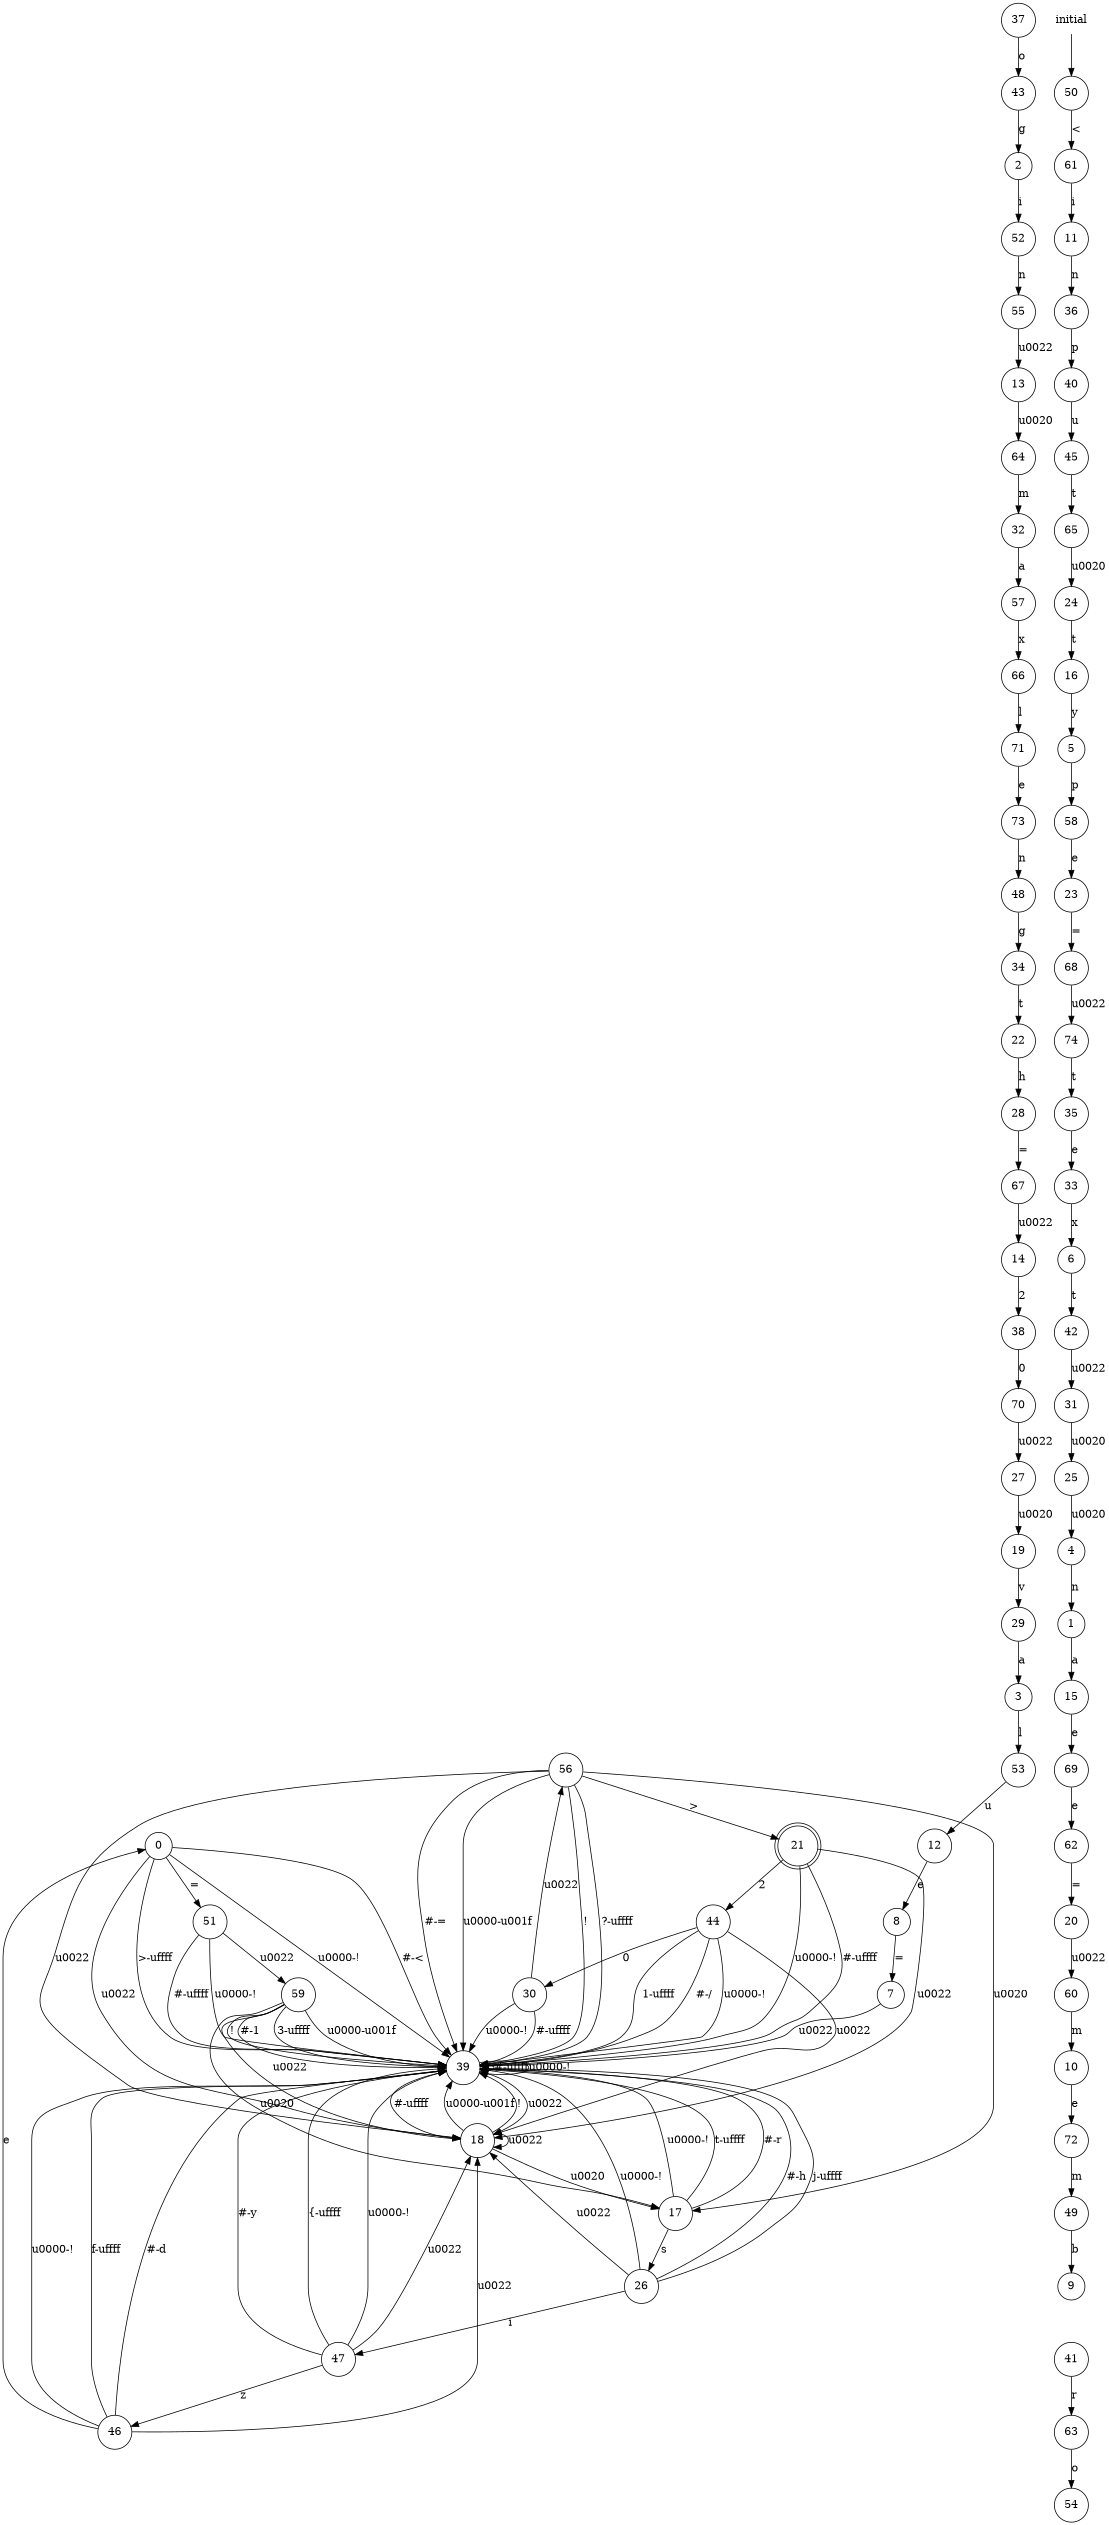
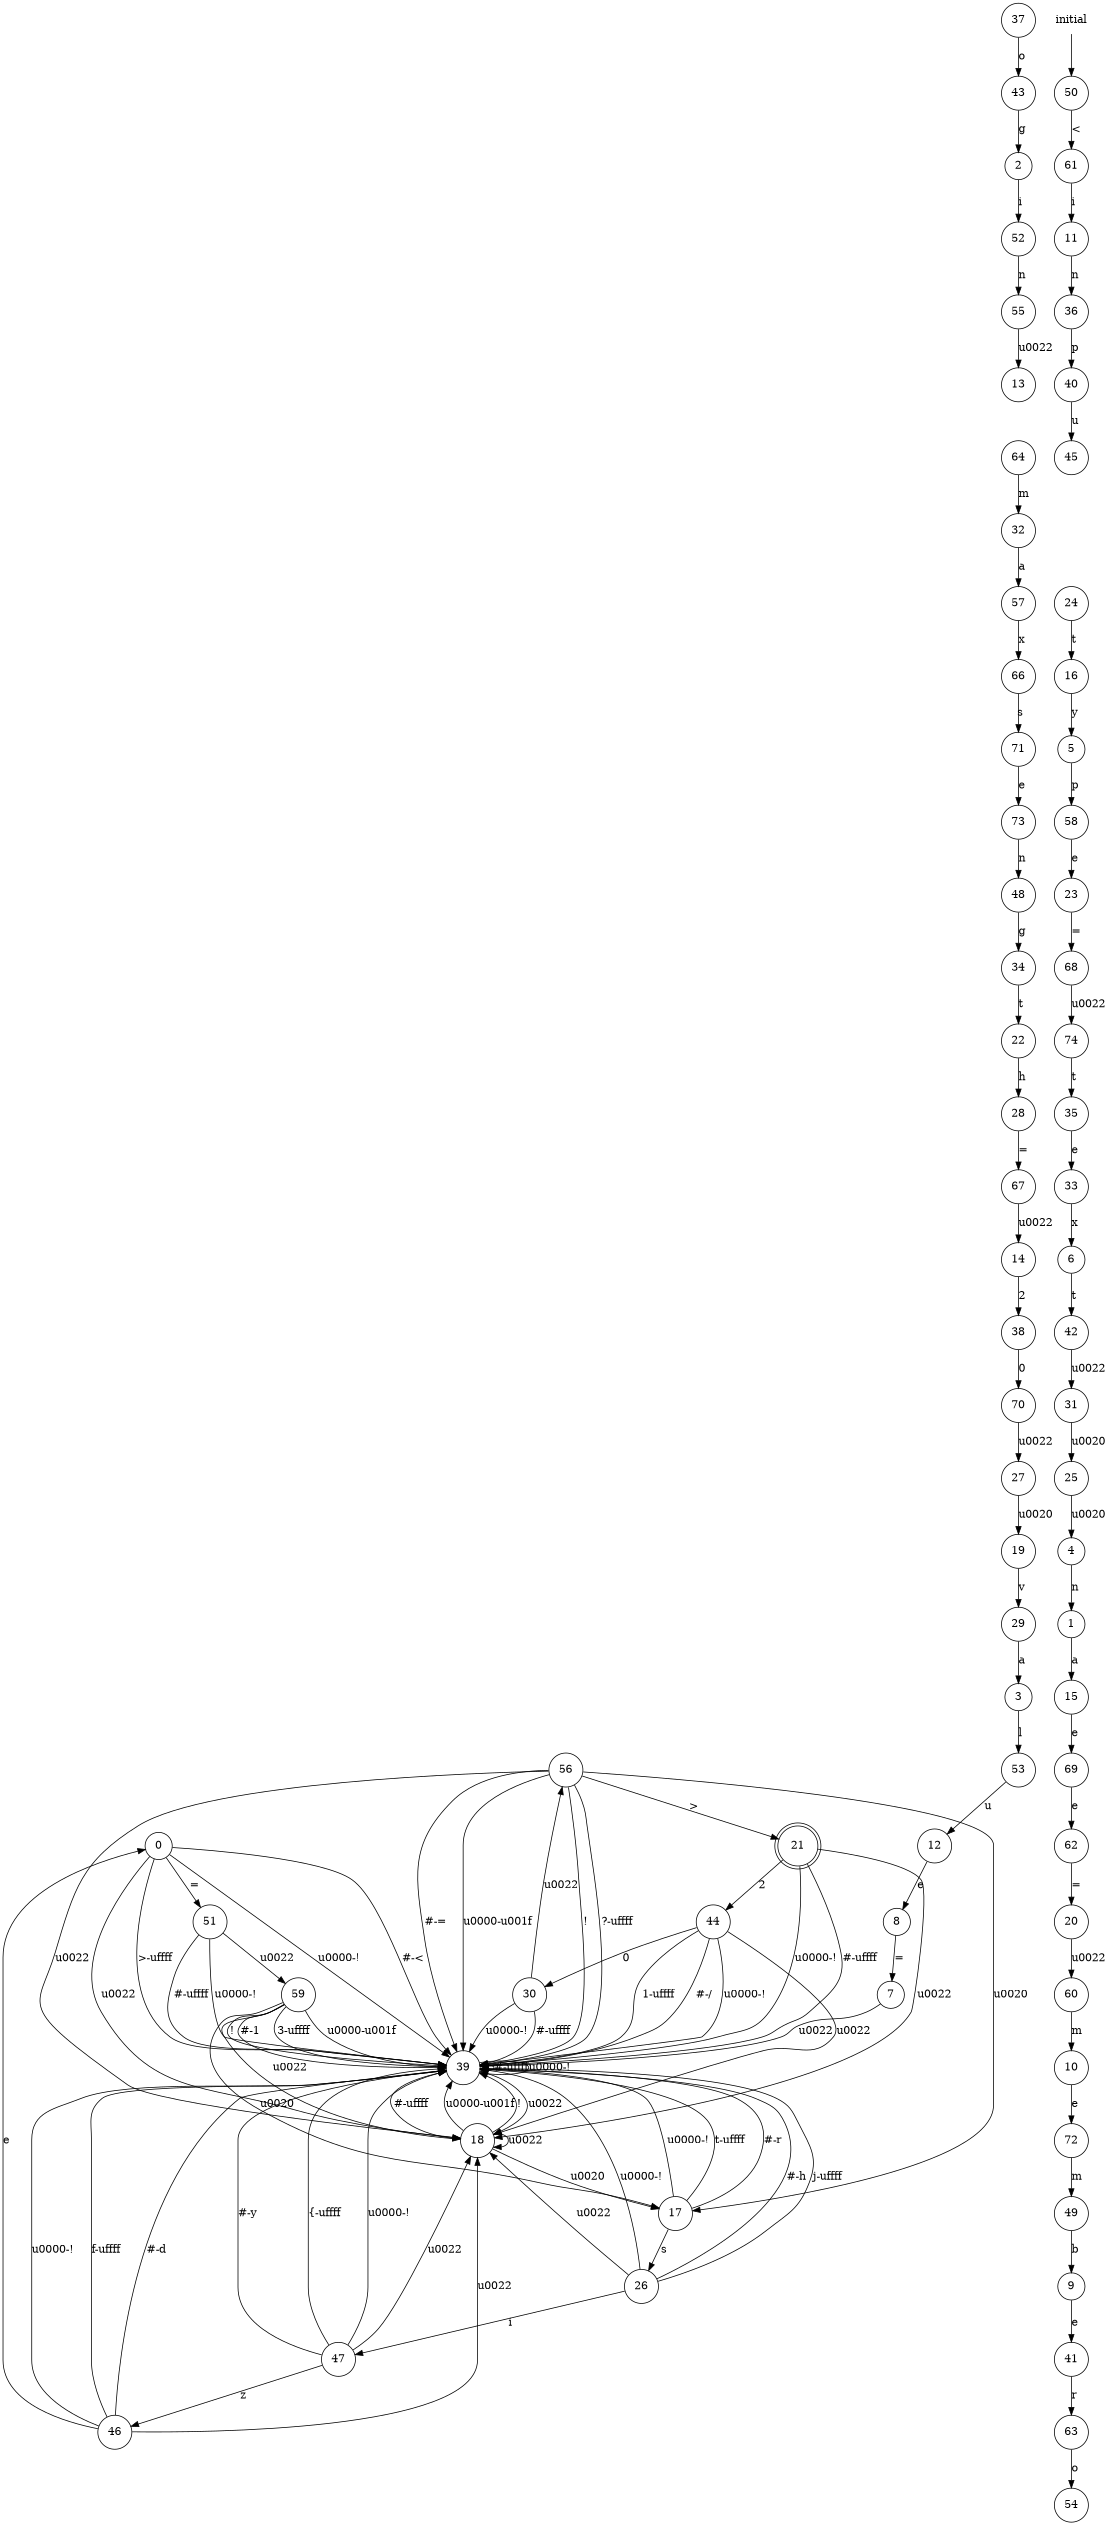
  digraph {
    rankdir=TB
    node [shape=circle]
    0
    51
    18
    39
    59
    17
    26
    1
    15
    69
    62
    2
    52
    55
    13
    3
    53
    12
    8
    4
    5
    58
    23
    68
    6
    42
    31
    25
    7
    9
    41
    63
    54
    10
    72
    49
    11
    36
    40
    45
    64
    32
    57
    14
    38
    70
    27
    20
    16
    47
    46
    19
    29
    60
    21 [shape=doublecircle]
    44
    22
    28
    67
    74
    35
    24
    30
    56
    66
    71
    33
    34
-   65
    37
    43
    48
    50
    61
    initial [shape=plaintext]
    73
    0 -> 51 [label="="]
    0 -> 18 [label="\u0022"]
    0 -> 39 [label="#-<"]
    0 -> 39 [label="\u0000-!"]
    0 -> 39 [label=">-\uffff"]
    51 -> 39 [label="#-\uffff"]
    51 -> 39 [label="\u0000-!"]
    51 -> 59 [label="\u0022"]
    18 -> 18 [label="\u0022"]
    18 -> 39 [label="#-\uffff"]
    18 -> 39 [label="\u0000-\u001f"]
    18 -> 39 [label="!"]
    18 -> 17 [label="\u0020"]
    39 -> 18 [label="\u0022"]
    39 -> 39 [label="#-\uffff"]
    39 -> 39 [label="\u0000-!"]
    59 -> 18 [label="\u0022"]
    59 -> 39 [label="#-1"]
    59 -> 39 [label="3-\uffff"]
    59 -> 39 [label="\u0000-\u001f"]
    59 -> 39 [label="!"]
    59 -> 17 [label="\u0020"]
    17 -> 39 [label="\u0000-!"]
    17 -> 39 [label="#-r"]
    17 -> 39 [label="t-\uffff"]
    17 -> 26 [label=s]
    26 -> 18 [label="\u0022"]
    26 -> 39 [label="\u0000-!"]
    26 -> 39 [label="#-h"]
    26 -> 39 [label="j-\uffff"]
    26 -> 47 [label=i]
    1 -> 15 [label=a]
    15 -> 69 [label=e]
    69 -> 62 [label=e]
    62 -> 20 [label="="]
    2 -> 52 [label=i]
    52 -> 55 [label=n]
    55 -> 13 [label="\u0022"]
-   13 -> 64 [label="\u0020"]
    3 -> 53 [label=l]
    53 -> 12 [label=u]
    12 -> 8 [label=e]
    8 -> 7 [label="="]
    4 -> 1 [label=n]
    5 -> 58 [label=p]
    58 -> 23 [label=e]
    23 -> 68 [label="="]
    68 -> 74 [label="\u0022"]
    6 -> 42 [label=t]
    42 -> 31 [label="\u0022"]
    31 -> 25 [label="\u0020"]
    25 -> 4 [label="\u0020"]
    7 -> 39 [label="\u0022"]
+   9 -> 41 [label=e]
    41 -> 63 [label=r]
    63 -> 54 [label=o]
    10 -> 72 [label=e]
    72 -> 49 [label=m]
    49 -> 9 [label=b]
    11 -> 36 [label=n]
    36 -> 40 [label=p]
    40 -> 45 [label=u]
-   45 -> 65 [label=t]
    64 -> 32 [label=m]
    32 -> 57 [label=a]
    57 -> 66 [label=x]
    14 -> 38 [label=2]
    38 -> 70 [label=0]
    70 -> 27 [label="\u0022"]
    27 -> 19 [label="\u0020"]
    20 -> 60 [label="\u0022"]
    16 -> 5 [label=y]
    47 -> 18 [label="\u0022"]
    47 -> 39 [label="\u0000-!"]
    47 -> 39 [label="#-y"]
    47 -> 39 [label="{-\uffff"]
    47 -> 46 [label=z]
    46 -> 0 [label=e]
    46 -> 18 [label="\u0022"]
    46 -> 39 [label="\u0000-!"]
    46 -> 39 [label="f-\uffff"]
    46 -> 39 [label="#-d"]
    19 -> 29 [label=v]
    29 -> 3 [label=a]
    60 -> 10 [label=m]
    21 -> 18 [label="\u0022"]
    21 -> 39 [label="#-\uffff"]
    21 -> 39 [label="\u0000-!"]
    21 -> 44 [label=2]
    44 -> 18 [label="\u0022"]
    44 -> 39 [label="\u0000-!"]
    44 -> 39 [label="1-\uffff"]
    44 -> 39 [label="#-/"]
    44 -> 30 [label=0]
    22 -> 28 [label=h]
    28 -> 67 [label="="]
    67 -> 14 [label="\u0022"]
    74 -> 35 [label=t]
    35 -> 33 [label=e]
    24 -> 16 [label=t]
    30 -> 39 [label="#-\uffff"]
    30 -> 39 [label="\u0000-!"]
    30 -> 56 [label="\u0022"]
    56 -> 18 [label="\u0022"]
    56 -> 39 [label="#-="]
    56 -> 39 [label="\u0000-\u001f"]
    56 -> 39 [label="!"]
    56 -> 39 [label="?-\uffff"]
    56 -> 17 [label="\u0020"]
    56 -> 21 [label=">"]
-   66 -> 71 [label=l]
+   66 -> 71 [label=s]
    71 -> 73 [label=e]
    33 -> 6 [label=x]
    34 -> 22 [label=t]
-   65 -> 24 [label="\u0020"]
    37 -> 43 [label=o]
    43 -> 2 [label=g]
    48 -> 34 [label=g]
    50 -> 61 [label="<"]
    61 -> 11 [label=i]
    initial -> 50
    73 -> 48 [label=n]
  }
